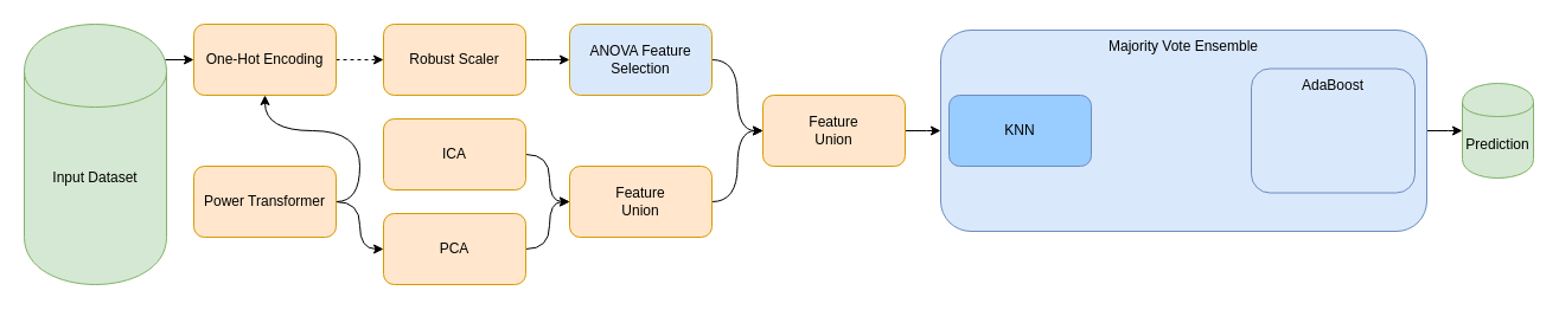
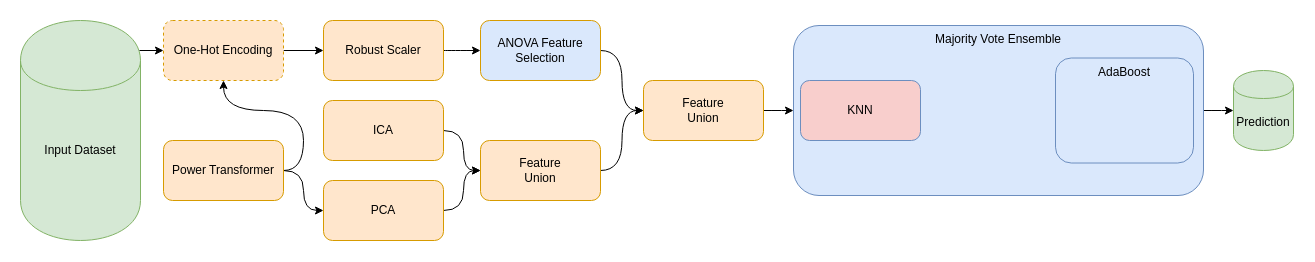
  <mxCell id="0" />
  <mxCell id="1" parent="0" />
  <mxCell id="2" value="Input Dataset" style="shape=cylinder;whiteSpace=wrap;html=1;boundedLbl=1;backgroundOutline=1;fillColor=#d5e8d4;strokeColor=#82b366;" vertex="1" parent="1"><mxGeometry x="20" y="20" width="120" height="220" as="geometry" /></mxCell>
- <mxCell id="3" style="edgeStyle=orthogonalEdgeStyle;rounded=0;orthogonalLoop=1;jettySize=auto;html=1;exitX=1;exitY=0.5;exitDx=0;exitDy=0;entryX=0;entryY=0.5;entryDx=0;entryDy=0;dashed=1;" edge="1" parent="1" source="4" target="13"><mxGeometry relative="1" as="geometry" /></mxCell>
- <mxCell id="4" value="One-Hot Encoding" style="rounded=1;whiteSpace=wrap;html=1;fillColor=#ffe6cc;strokeColor=#d79b00;" vertex="1" parent="1"><mxGeometry x="163" y="20" width="120" height="60" as="geometry" /></mxCell>
+ <mxCell id="3" style="edgeStyle=orthogonalEdgeStyle;rounded=0;orthogonalLoop=1;jettySize=auto;html=1;exitX=1;exitY=0.5;exitDx=0;exitDy=0;entryX=0;entryY=0.5;entryDx=0;entryDy=0;" edge="1" parent="1" source="4" target="13"><mxGeometry relative="1" as="geometry" /></mxCell>
+ <mxCell id="4" value="One-Hot Encoding" style="rounded=1;whiteSpace=wrap;html=1;fillColor=#ffe6cc;strokeColor=#d79b00;dashed=1;" vertex="1" parent="1"><mxGeometry x="163" y="20" width="120" height="60" as="geometry" /></mxCell>
  <mxCell id="5" style="edgeStyle=orthogonalEdgeStyle;curved=1;rounded=0;orthogonalLoop=1;jettySize=auto;html=1;exitX=1;exitY=0.5;exitDx=0;exitDy=0;entryX=0;entryY=0.5;entryDx=0;entryDy=0;" edge="1" parent="1" source="6" target="17"><mxGeometry relative="1" as="geometry" /></mxCell>
  <mxCell id="6" value="ICA" style="rounded=1;whiteSpace=wrap;html=1;fillColor=#ffe6cc;strokeColor=#d79b00;" vertex="1" parent="1"><mxGeometry x="323" y="100" width="120" height="60" as="geometry" /></mxCell>
  <mxCell id="7" style="edgeStyle=orthogonalEdgeStyle;curved=1;rounded=0;orthogonalLoop=1;jettySize=auto;html=1;exitX=1;exitY=0.5;exitDx=0;exitDy=0;entryX=0;entryY=0.5;entryDx=0;entryDy=0;" edge="1" parent="1" source="8" target="17"><mxGeometry relative="1" as="geometry" /></mxCell>
  <mxCell id="8" value="PCA" style="rounded=1;whiteSpace=wrap;html=1;fillColor=#ffe6cc;strokeColor=#d79b00;" vertex="1" parent="1"><mxGeometry x="323" y="180" width="120" height="60" as="geometry" /></mxCell>
  <mxCell id="9" style="edgeStyle=orthogonalEdgeStyle;rounded=0;orthogonalLoop=1;jettySize=auto;html=1;exitX=1;exitY=0.5;exitDx=0;exitDy=0;curved=1;" edge="1" parent="1" source="11" target="4"><mxGeometry relative="1" as="geometry" /></mxCell>
  <mxCell id="10" style="edgeStyle=orthogonalEdgeStyle;curved=1;rounded=0;orthogonalLoop=1;jettySize=auto;html=1;exitX=1;exitY=0.5;exitDx=0;exitDy=0;entryX=0;entryY=0.5;entryDx=0;entryDy=0;" edge="1" parent="1" source="11" target="8"><mxGeometry relative="1" as="geometry" /></mxCell>
  <mxCell id="11" value="Power Transformer" style="rounded=1;whiteSpace=wrap;html=1;fillColor=#ffe6cc;strokeColor=#d79b00;" vertex="1" parent="1"><mxGeometry x="163" y="140" width="120" height="60" as="geometry" /></mxCell>
  <mxCell id="12" style="edgeStyle=orthogonalEdgeStyle;curved=1;rounded=0;orthogonalLoop=1;jettySize=auto;html=1;exitX=1;exitY=0.5;exitDx=0;exitDy=0;entryX=0;entryY=0.5;entryDx=0;entryDy=0;" edge="1" parent="1" source="13" target="15"><mxGeometry relative="1" as="geometry" /></mxCell>
  <mxCell id="13" value="Robust Scaler" style="rounded=1;whiteSpace=wrap;html=1;fillColor=#ffe6cc;strokeColor=#d79b00;" vertex="1" parent="1"><mxGeometry x="323" y="20" width="120" height="60" as="geometry" /></mxCell>
  <mxCell id="14" style="edgeStyle=orthogonalEdgeStyle;curved=1;rounded=0;orthogonalLoop=1;jettySize=auto;html=1;exitX=1;exitY=0.5;exitDx=0;exitDy=0;entryX=0;entryY=0.5;entryDx=0;entryDy=0;" edge="1" parent="1" source="15" target="19"><mxGeometry relative="1" as="geometry"><mxPoint x="713" y="50" as="targetPoint" /></mxGeometry></mxCell>
  <mxCell id="15" value="ANOVA Feature&lt;br&gt;Selection" style="rounded=1;whiteSpace=wrap;html=1;fillColor=#dae8fc;strokeColor=#d79b00;" vertex="1" parent="1"><mxGeometry x="480" y="20" width="120" height="60" as="geometry" /></mxCell>
  <mxCell id="16" style="edgeStyle=orthogonalEdgeStyle;curved=1;rounded=0;orthogonalLoop=1;jettySize=auto;html=1;exitX=1;exitY=0.5;exitDx=0;exitDy=0;entryX=0;entryY=0.5;entryDx=0;entryDy=0;" edge="1" parent="1" source="17" target="19"><mxGeometry relative="1" as="geometry" /></mxCell>
  <mxCell id="17" value="Feature&lt;br&gt;Union" style="rounded=1;whiteSpace=wrap;html=1;fillColor=#ffe6cc;strokeColor=#d79b00;" vertex="1" parent="1"><mxGeometry x="480" y="140" width="120" height="60" as="geometry" /></mxCell>
  <mxCell id="18" style="edgeStyle=orthogonalEdgeStyle;curved=1;rounded=0;orthogonalLoop=1;jettySize=auto;html=1;exitX=1;exitY=0.5;exitDx=0;exitDy=0;" edge="1" parent="1" source="19" target="22"><mxGeometry relative="1" as="geometry" /></mxCell>
  <mxCell id="19" value="Feature&lt;br&gt;Union" style="rounded=1;whiteSpace=wrap;html=1;fillColor=#ffe6cc;strokeColor=#d79b00;" vertex="1" parent="1"><mxGeometry x="643" y="80" width="120" height="60" as="geometry" /></mxCell>
  <mxCell id="20" value="" style="endArrow=classic;html=1;entryX=0;entryY=0.5;entryDx=0;entryDy=0;" edge="1" parent="1" target="4"><mxGeometry width="50" height="50" relative="1" as="geometry"><mxPoint x="139" y="50" as="sourcePoint" /><mxPoint x="192" y="51" as="targetPoint" /></mxGeometry></mxCell>
  <mxCell id="21" style="edgeStyle=orthogonalEdgeStyle;curved=1;rounded=0;orthogonalLoop=1;jettySize=auto;html=1;exitX=1;exitY=0.5;exitDx=0;exitDy=0;" edge="1" parent="1" source="22" target="23"><mxGeometry relative="1" as="geometry" /></mxCell>
  <mxCell id="22" value="Majority Vote Ensemble" style="rounded=1;whiteSpace=wrap;html=1;verticalAlign=top;fillColor=#dae8fc;strokeColor=#6c8ebf;" vertex="1" parent="1"><mxGeometry x="793" y="25" width="410" height="170" as="geometry" /></mxCell>
  <mxCell id="23" value="Prediction" style="shape=cylinder;whiteSpace=wrap;html=1;boundedLbl=1;backgroundOutline=1;fillColor=#d5e8d4;strokeColor=#82b366;" vertex="1" parent="1"><mxGeometry x="1233" y="70" width="60" height="80" as="geometry" /></mxCell>
  <mxCell id="24" value="AdaBoost" style="rounded=1;whiteSpace=wrap;html=1;verticalAlign=top;fillColor=#dae8fc;strokeColor=#6c8ebf;" vertex="1" parent="1"><mxGeometry x="1055" y="57.5" width="138" height="105" as="geometry" /></mxCell>
- <mxCell id="25" value="KNN" style="rounded=1;whiteSpace=wrap;html=1;fillColor=#99CCFF;strokeColor=#6c8ebf;" vertex="1" parent="1"><mxGeometry x="800" y="80" width="120" height="60" as="geometry" /></mxCell>
+ <mxCell id="25" value="KNN" style="rounded=1;whiteSpace=wrap;html=1;fillColor=#f8cecc;strokeColor=#6c8ebf;" vertex="1" parent="1"><mxGeometry x="800" y="80" width="120" height="60" as="geometry" /></mxCell>
